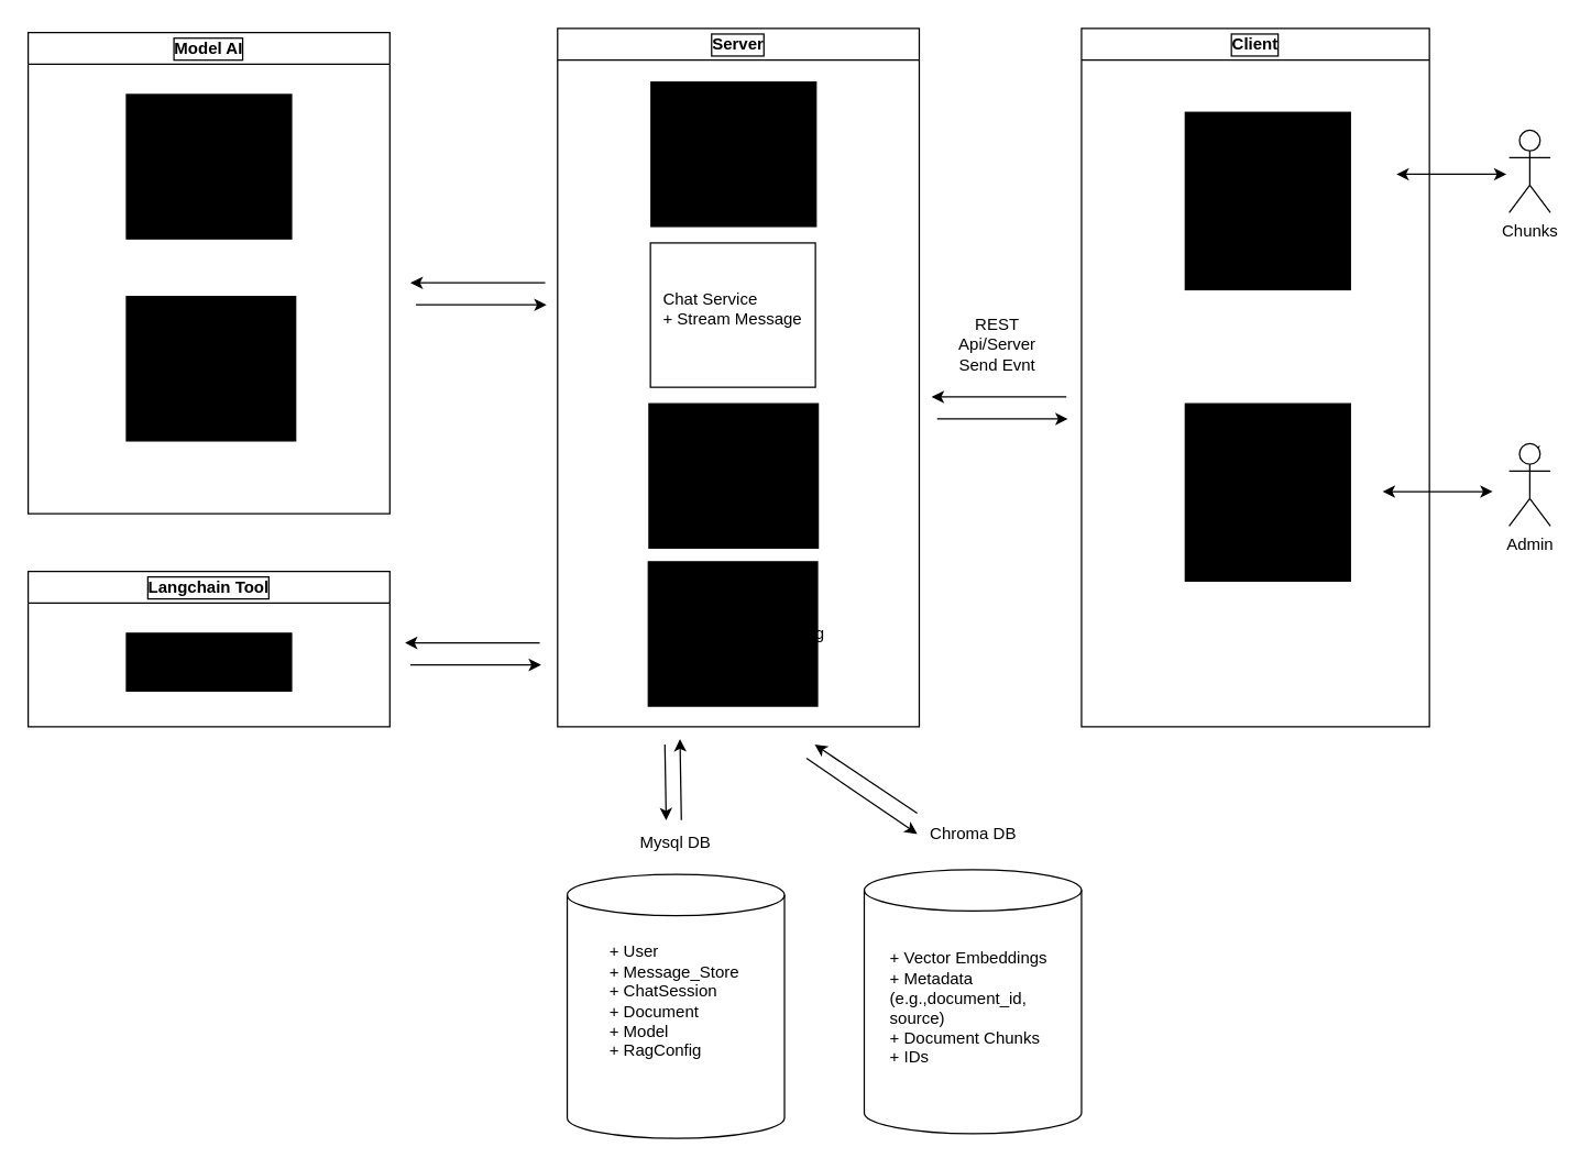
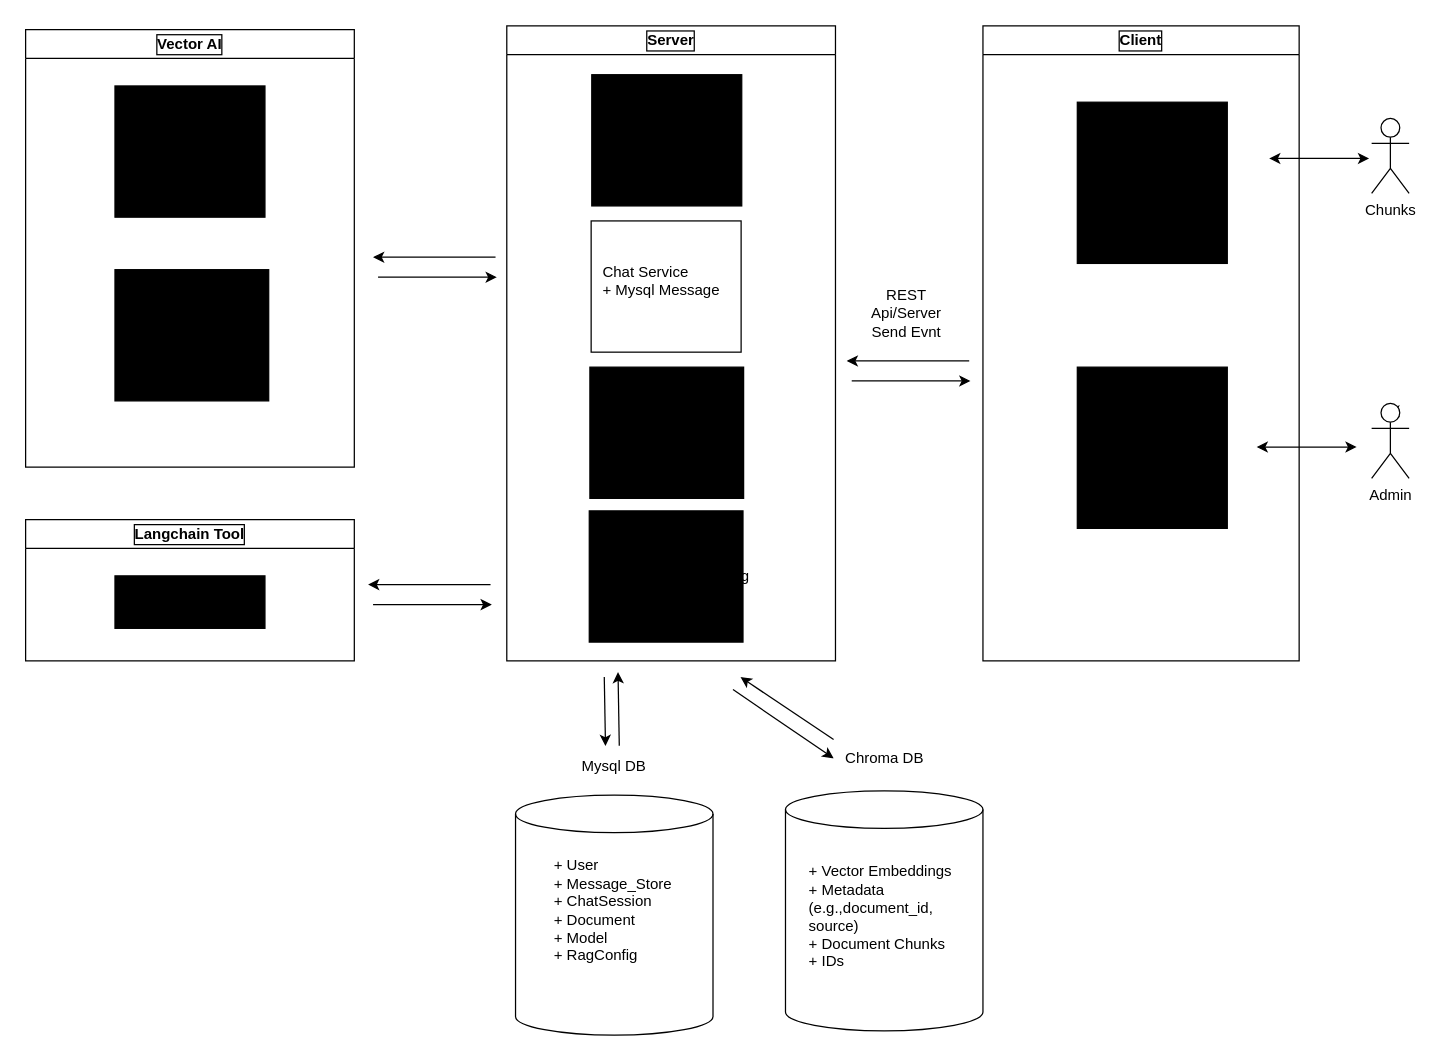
  <mxCell id="0" />
  <mxCell id="1" parent="0" />
  <mxCell id="2" value="Chunks" style="shape=umlActor;verticalLabelPosition=bottom;verticalAlign=top;html=1;outlineConnect=0;strokeColor=light-dark(#000000,#171717);fontColor=light-dark(#000000,#0B0B0B);fillColor=light-dark(#FFFFFF,#272727);" vertex="1" parent="1"><mxGeometry x="1097" y="94" width="30" height="60" as="geometry" /></mxCell>
  <mxCell id="3" style="edgeStyle=orthogonalEdgeStyle;rounded=0;orthogonalLoop=1;jettySize=auto;html=1;exitX=0.75;exitY=0.1;exitDx=0;exitDy=0;exitPerimeter=0;" edge="1" parent="1" source="4"><mxGeometry relative="1" as="geometry"><mxPoint x="1110.294" y="328.941" as="targetPoint" /></mxGeometry></mxCell>
  <mxCell id="4" value="Admin" style="shape=umlActor;verticalLabelPosition=bottom;verticalAlign=top;html=1;outlineConnect=0;strokeColor=light-dark(#000000,#171717);fontColor=light-dark(#000000,#0B0B0B);fillColor=light-dark(#FFFFFF,#3A3A3A);" vertex="1" parent="1"><mxGeometry x="1097" y="322" width="30" height="60" as="geometry" /></mxCell>
  <mxCell id="5" value="Client" style="swimlane;whiteSpace=wrap;html=1;labelBorderColor=light-dark(#000000,#000000);strokeColor=light-dark(#000000,#5E5E5E);fillColor=light-dark(#FFFFFF,#2F2F2F);" vertex="1" parent="1"><mxGeometry x="786" y="20" width="253" height="508" as="geometry" /></mxCell>
  <mxCell id="6" value="" style="rounded=0;whiteSpace=wrap;html=1;fillColor=light-dark(#000000,#F7EBEB);strokeColor=light-dark(#000000,#5C5C5C);" vertex="1" parent="5"><mxGeometry x="75.5" y="61" width="120" height="129" as="geometry" /></mxCell>
  <mxCell id="7" value="Client Feature:&lt;div&gt;+ Chat with chatbot&lt;/div&gt;&lt;div&gt;+ View chat history&lt;/div&gt;" style="text;html=1;align=left;verticalAlign=middle;whiteSpace=wrap;rounded=0;fontColor=light-dark(#000000,#000000);" vertex="1" parent="5"><mxGeometry x="82.5" y="94" width="113" height="30" as="geometry" /></mxCell>
  <mxCell id="8" value="" style="group" vertex="1" connectable="0" parent="5"><mxGeometry x="75.5" y="273" width="120" height="129" as="geometry" /></mxCell>
  <mxCell id="9" value="" style="rounded=0;whiteSpace=wrap;html=1;fillColor=light-dark(#000000,#F7EBEB);strokeColor=light-dark(#000000,#5C5C5C);" vertex="1" parent="8"><mxGeometry width="120" height="129" as="geometry" /></mxCell>
  <mxCell id="10" value="Admin Feature:&lt;div&gt;+&amp;nbsp;&lt;span style=&quot;background-color: transparent;&quot;&gt;Document Management&lt;/span&gt;&lt;br&gt;&lt;/div&gt;&lt;div&gt;&lt;span style=&quot;background-color: transparent;&quot;&gt;+&amp;nbsp;&lt;/span&gt;&lt;span style=&quot;background-color: transparent;&quot;&gt;Upload Documents&lt;/span&gt;&lt;/div&gt;&lt;div&gt;&lt;span style=&quot;background-color: transparent;&quot;&gt;+ Analytic Dashboard&lt;/span&gt;&lt;/div&gt;" style="text;html=1;align=left;verticalAlign=middle;whiteSpace=wrap;rounded=0;fontColor=light-dark(#000000,#000000);" vertex="1" parent="8"><mxGeometry x="2" y="33" width="118" height="38" as="geometry" /></mxCell>
  <mxCell id="11" value="" style="endArrow=classic;startArrow=classic;html=1;rounded=0;strokeColor=light-dark(#000000,#313131);" edge="1" parent="5"><mxGeometry width="50" height="50" relative="1" as="geometry"><mxPoint x="229" y="106" as="sourcePoint" /><mxPoint x="309" y="106" as="targetPoint" /></mxGeometry></mxCell>
  <mxCell id="12" value="Server" style="swimlane;whiteSpace=wrap;html=1;labelBorderColor=light-dark(#000000,#000000);strokeColor=light-dark(#000000,#5E5E5E);fillColor=light-dark(#FFFFFF,#2F2F2F);" vertex="1" parent="1"><mxGeometry x="405" y="20" width="263" height="508" as="geometry" /></mxCell>
  <mxCell id="13" value="" style="rounded=0;whiteSpace=wrap;html=1;fillColor=light-dark(#000000,#F7EBEB);strokeColor=light-dark(#000000,#5C5C5C);" vertex="1" parent="12"><mxGeometry x="68" y="39" width="120" height="105" as="geometry" /></mxCell>
  <mxCell id="14" value="&lt;div&gt;User Service&lt;/div&gt;&lt;div&gt;+ Login/Register&lt;/div&gt;&lt;div&gt;+ JWT Token&lt;/div&gt;&lt;div&gt;+ Session Management&lt;/div&gt;" style="text;html=1;align=left;verticalAlign=middle;whiteSpace=wrap;rounded=0;fontColor=light-dark(#000000,#000000);" vertex="1" parent="12"><mxGeometry x="75" y="72" width="110" height="30" as="geometry" /></mxCell>
  <mxCell id="15" value="" style="rounded=0;whiteSpace=wrap;html=1;fillColor=light-dark(#FFFFFF, #f7ebeb);strokeColor=light-dark(#000000,#5C5C5C);" vertex="1" parent="12"><mxGeometry x="67.5" y="156" width="120" height="105" as="geometry" /></mxCell>
- <mxCell id="16" value="&lt;div&gt;&lt;span style=&quot;background-color: transparent;&quot;&gt;Chat Service&lt;/span&gt;&lt;/div&gt;&lt;div&gt;&lt;span style=&quot;background-color: transparent;&quot;&gt;+ Stream Message&lt;br&gt;&lt;/span&gt;&lt;/div&gt;" style="text;html=1;align=left;verticalAlign=middle;whiteSpace=wrap;rounded=0;fontColor=light-dark(#000000,#000000);" vertex="1" parent="12"><mxGeometry x="74.5" y="189" width="110" height="30" as="geometry" /></mxCell>
+ <mxCell id="16" value="&lt;div&gt;&lt;span style=&quot;background-color: transparent;&quot;&gt;Chat Service&lt;/span&gt;&lt;/div&gt;&lt;div&gt;&lt;span style=&quot;background-color: transparent;&quot;&gt;+ Mysql Message&lt;br&gt;&lt;/span&gt;&lt;/div&gt;" style="text;html=1;align=left;verticalAlign=middle;whiteSpace=wrap;rounded=0;fontColor=light-dark(#000000,#000000);" vertex="1" parent="12"><mxGeometry x="74.5" y="189" width="110" height="30" as="geometry" /></mxCell>
  <mxCell id="17" value="" style="rounded=0;whiteSpace=wrap;html=1;fillColor=light-dark(#000000,#F7EBEB);strokeColor=light-dark(#000000,#5C5C5C);" vertex="1" parent="12"><mxGeometry x="66.5" y="273" width="123" height="105" as="geometry" /></mxCell>
  <mxCell id="18" value="&lt;div&gt;History Service&lt;/div&gt;&lt;div&gt;+ Get Chat Session&lt;br&gt;+ List Chat History&lt;/div&gt;" style="text;html=1;align=left;verticalAlign=middle;whiteSpace=wrap;rounded=0;fontColor=light-dark(#000000,#000000);" vertex="1" parent="12"><mxGeometry x="73" y="310.5" width="110" height="30" as="geometry" /></mxCell>
  <mxCell id="19" value="" style="rounded=0;whiteSpace=wrap;html=1;fillColor=light-dark(#000000,#F7EBEB);strokeColor=light-dark(#000000,#5C5C5C);" vertex="1" parent="12"><mxGeometry x="66" y="388" width="123" height="105" as="geometry" /></mxCell>
  <mxCell id="20" value="&lt;div&gt;RAG Service&lt;/div&gt;&lt;div&gt;+ Generate Embedding&lt;/div&gt;&lt;div&gt;+ Store Embedding&lt;/div&gt;" style="text;html=1;align=left;verticalAlign=middle;whiteSpace=wrap;rounded=0;fontColor=light-dark(#000000,#000000);" vertex="1" parent="12"><mxGeometry x="68" y="425.5" width="129.5" height="30" as="geometry" /></mxCell>
  <mxCell id="21" value="" style="endArrow=classic;startArrow=classic;html=1;rounded=0;strokeColor=light-dark(#000000,#313131);" edge="1" parent="1"><mxGeometry width="50" height="50" relative="1" as="geometry"><mxPoint x="1005" y="356.91" as="sourcePoint" /><mxPoint x="1085" y="356.91" as="targetPoint" /></mxGeometry></mxCell>
  <mxCell id="22" value="&lt;font style=&quot;color: light-dark(rgb(0, 0, 0), rgb(7, 7, 7));&quot;&gt;REST Api/Server Send Evnt&lt;/font&gt;" style="text;html=1;align=center;verticalAlign=middle;whiteSpace=wrap;rounded=0;" vertex="1" parent="1"><mxGeometry x="685" y="230" width="80" height="40" as="geometry" /></mxCell>
  <mxCell id="23" value="" style="endArrow=classic;html=1;rounded=0;strokeColor=light-dark(#000000,#292929);" edge="1" parent="1"><mxGeometry width="50" height="50" relative="1" as="geometry"><mxPoint x="775" y="288" as="sourcePoint" /><mxPoint x="677" y="288" as="targetPoint" /></mxGeometry></mxCell>
  <mxCell id="24" value="" style="endArrow=classic;html=1;rounded=0;strokeColor=light-dark(#000000,#292929);" edge="1" parent="1"><mxGeometry width="50" height="50" relative="1" as="geometry"><mxPoint x="681" y="304" as="sourcePoint" /><mxPoint x="776" y="304" as="targetPoint" /></mxGeometry></mxCell>
  <mxCell id="25" value="" style="shape=cylinder3;whiteSpace=wrap;html=1;boundedLbl=1;backgroundOutline=1;size=15;strokeColor=light-dark(#000000,#A2A2A2);fillColor=light-dark(#FFFFFF, #f7ebeb);" vertex="1" parent="1"><mxGeometry x="412" y="635.5" width="158" height="192" as="geometry" /></mxCell>
  <mxCell id="26" value="" style="shape=cylinder3;whiteSpace=wrap;html=1;boundedLbl=1;backgroundOutline=1;size=15;strokeColor=light-dark(#000000,#A2A2A2);fillColor=light-dark(#FFFFFF, #f7ebeb);" vertex="1" parent="1"><mxGeometry x="628" y="632" width="158" height="192" as="geometry" /></mxCell>
  <mxCell id="27" value="&lt;font style=&quot;color: light-dark(rgb(0, 0, 0), rgb(37, 37, 37));&quot;&gt;Mysql DB&lt;/font&gt;" style="text;html=1;align=center;verticalAlign=middle;whiteSpace=wrap;rounded=0;" vertex="1" parent="1"><mxGeometry x="461" y="597.5" width="60" height="30" as="geometry" /></mxCell>
  <mxCell id="28" value="&lt;font style=&quot;color: light-dark(rgb(0, 0, 0), rgb(37, 37, 37));&quot;&gt;Chroma DB&lt;/font&gt;" style="text;html=1;align=center;verticalAlign=middle;whiteSpace=wrap;rounded=0;" vertex="1" parent="1"><mxGeometry x="666.5" y="591" width="81" height="30" as="geometry" /></mxCell>
  <mxCell id="29" value="+ User&lt;div&gt;+ Message_Store&lt;/div&gt;&lt;div&gt;+ ChatSession&lt;/div&gt;&lt;div&gt;+ Document&lt;/div&gt;&lt;div&gt;+ Model&lt;/div&gt;&lt;div&gt;+ RagConfig&lt;/div&gt;" style="text;html=1;align=left;verticalAlign=middle;whiteSpace=wrap;rounded=0;fontColor=light-dark(#000000,#000000);" vertex="1" parent="1"><mxGeometry x="440.5" y="712.5" width="129.5" height="30" as="geometry" /></mxCell>
  <mxCell id="30" value="+ Vector Embeddings&lt;br&gt;+ Metadata (e.g.,document_id, source)&lt;br&gt;+ Document Chunks&lt;br&gt;+ IDs" style="text;html=1;align=left;verticalAlign=middle;whiteSpace=wrap;rounded=0;fontColor=light-dark(#000000,#000000);" vertex="1" parent="1"><mxGeometry x="645" y="684" width="124" height="97" as="geometry" /></mxCell>
  <mxCell id="31" value="" style="endArrow=classic;html=1;rounded=0;strokeColor=light-dark(#000000,#292929);entryX=0.383;entryY=-0.046;entryDx=0;entryDy=0;entryPerimeter=0;" edge="1" parent="1" target="27"><mxGeometry width="50" height="50" relative="1" as="geometry"><mxPoint x="483" y="541" as="sourcePoint" /><mxPoint x="483" y="587" as="targetPoint" /></mxGeometry></mxCell>
  <mxCell id="32" value="" style="endArrow=classic;html=1;rounded=0;strokeColor=light-dark(#000000,#292929);exitX=0.567;exitY=-0.05;exitDx=0;exitDy=0;exitPerimeter=0;" edge="1" parent="1" source="27"><mxGeometry width="50" height="50" relative="1" as="geometry"><mxPoint x="495" y="582" as="sourcePoint" /><mxPoint x="494" y="537" as="targetPoint" /></mxGeometry></mxCell>
  <mxCell id="33" value="" style="endArrow=classic;html=1;rounded=0;strokeColor=light-dark(#000000,#292929);entryX=0;entryY=0.5;entryDx=0;entryDy=0;" edge="1" parent="1" target="28"><mxGeometry width="50" height="50" relative="1" as="geometry"><mxPoint x="586" y="551" as="sourcePoint" /><mxPoint x="710.75" y="571" as="targetPoint" /></mxGeometry></mxCell>
  <mxCell id="34" value="" style="endArrow=classic;html=1;rounded=0;strokeColor=light-dark(#000000,#292929);exitX=0;exitY=0;exitDx=0;exitDy=0;" edge="1" parent="1" source="28"><mxGeometry width="50" height="50" relative="1" as="geometry"><mxPoint x="701.5" y="579.5" as="sourcePoint" /><mxPoint x="592" y="541" as="targetPoint" /></mxGeometry></mxCell>
- <mxCell id="35" value="Model AI" style="swimlane;whiteSpace=wrap;html=1;labelBorderColor=light-dark(#000000,#000000);strokeColor=light-dark(#000000,#5E5E5E);fillColor=light-dark(#FFFFFF,#2F2F2F);" vertex="1" parent="1"><mxGeometry x="20" y="23" width="263" height="350" as="geometry" /></mxCell>
+ <mxCell id="35" value="Vector AI" style="swimlane;whiteSpace=wrap;html=1;labelBorderColor=light-dark(#000000,#000000);strokeColor=light-dark(#000000,#5E5E5E);fillColor=light-dark(#FFFFFF,#2F2F2F);" vertex="1" parent="1"><mxGeometry x="20" y="23" width="263" height="350" as="geometry" /></mxCell>
  <mxCell id="36" value="" style="rounded=0;whiteSpace=wrap;html=1;fillColor=light-dark(#000000,#F7EBEB);strokeColor=light-dark(#000000,#5C5C5C);" vertex="1" parent="35"><mxGeometry x="71.5" y="45" width="120" height="105" as="geometry" /></mxCell>
  <mxCell id="37" value="&lt;div&gt;LLM model&lt;/div&gt;&lt;div&gt;+ Gemma 1b&lt;/div&gt;&lt;div&gt;+ Llama3.2 3B&lt;/div&gt;" style="text;html=1;align=left;verticalAlign=middle;whiteSpace=wrap;rounded=0;fontColor=light-dark(#000000,#000000);" vertex="1" parent="35"><mxGeometry x="78.5" y="78" width="110" height="30" as="geometry" /></mxCell>
  <mxCell id="38" value="" style="rounded=0;whiteSpace=wrap;html=1;fillColor=light-dark(#000000,#F7EBEB);strokeColor=light-dark(#000000,#5C5C5C);" vertex="1" parent="35"><mxGeometry x="71.5" y="192" width="123" height="105" as="geometry" /></mxCell>
  <mxCell id="39" value="&lt;div&gt;Embedding Model&lt;/div&gt;&lt;div&gt;+ bge-m3&lt;/div&gt;&lt;div&gt;+ nomic-embbed-text&lt;/div&gt;" style="text;html=1;align=left;verticalAlign=middle;whiteSpace=wrap;rounded=0;fontColor=light-dark(#000000,#000000);" vertex="1" parent="35"><mxGeometry x="73.5" y="229.5" width="129.5" height="30" as="geometry" /></mxCell>
  <mxCell id="40" value="" style="endArrow=classic;html=1;rounded=0;strokeColor=light-dark(#000000,#292929);" edge="1" parent="1"><mxGeometry width="50" height="50" relative="1" as="geometry"><mxPoint x="396" y="205" as="sourcePoint" /><mxPoint x="298" y="205" as="targetPoint" /></mxGeometry></mxCell>
  <mxCell id="41" value="" style="endArrow=classic;html=1;rounded=0;strokeColor=light-dark(#000000,#292929);" edge="1" parent="1"><mxGeometry width="50" height="50" relative="1" as="geometry"><mxPoint x="302" y="221" as="sourcePoint" /><mxPoint x="397" y="221" as="targetPoint" /></mxGeometry></mxCell>
  <mxCell id="42" value="Langchain Tool" style="swimlane;whiteSpace=wrap;html=1;labelBorderColor=light-dark(#000000,#000000);strokeColor=light-dark(#000000,#5E5E5E);fillColor=light-dark(#FFFFFF,#2F2F2F);" vertex="1" parent="1"><mxGeometry x="20" y="415" width="263" height="113" as="geometry" /></mxCell>
  <mxCell id="43" value="" style="rounded=0;whiteSpace=wrap;html=1;fillColor=light-dark(#000000,#F7EBEB);strokeColor=light-dark(#000000,#5C5C5C);" vertex="1" parent="42"><mxGeometry x="71.5" y="45" width="120" height="42" as="geometry" /></mxCell>
  <mxCell id="44" value="" style="endArrow=classic;html=1;rounded=0;strokeColor=light-dark(#000000,#292929);" edge="1" parent="1"><mxGeometry width="50" height="50" relative="1" as="geometry"><mxPoint x="392" y="467" as="sourcePoint" /><mxPoint x="294" y="467" as="targetPoint" /></mxGeometry></mxCell>
  <mxCell id="45" value="" style="endArrow=classic;html=1;rounded=0;strokeColor=light-dark(#000000,#292929);" edge="1" parent="1"><mxGeometry width="50" height="50" relative="1" as="geometry"><mxPoint x="298" y="483" as="sourcePoint" /><mxPoint x="393" y="483" as="targetPoint" /></mxGeometry></mxCell>
